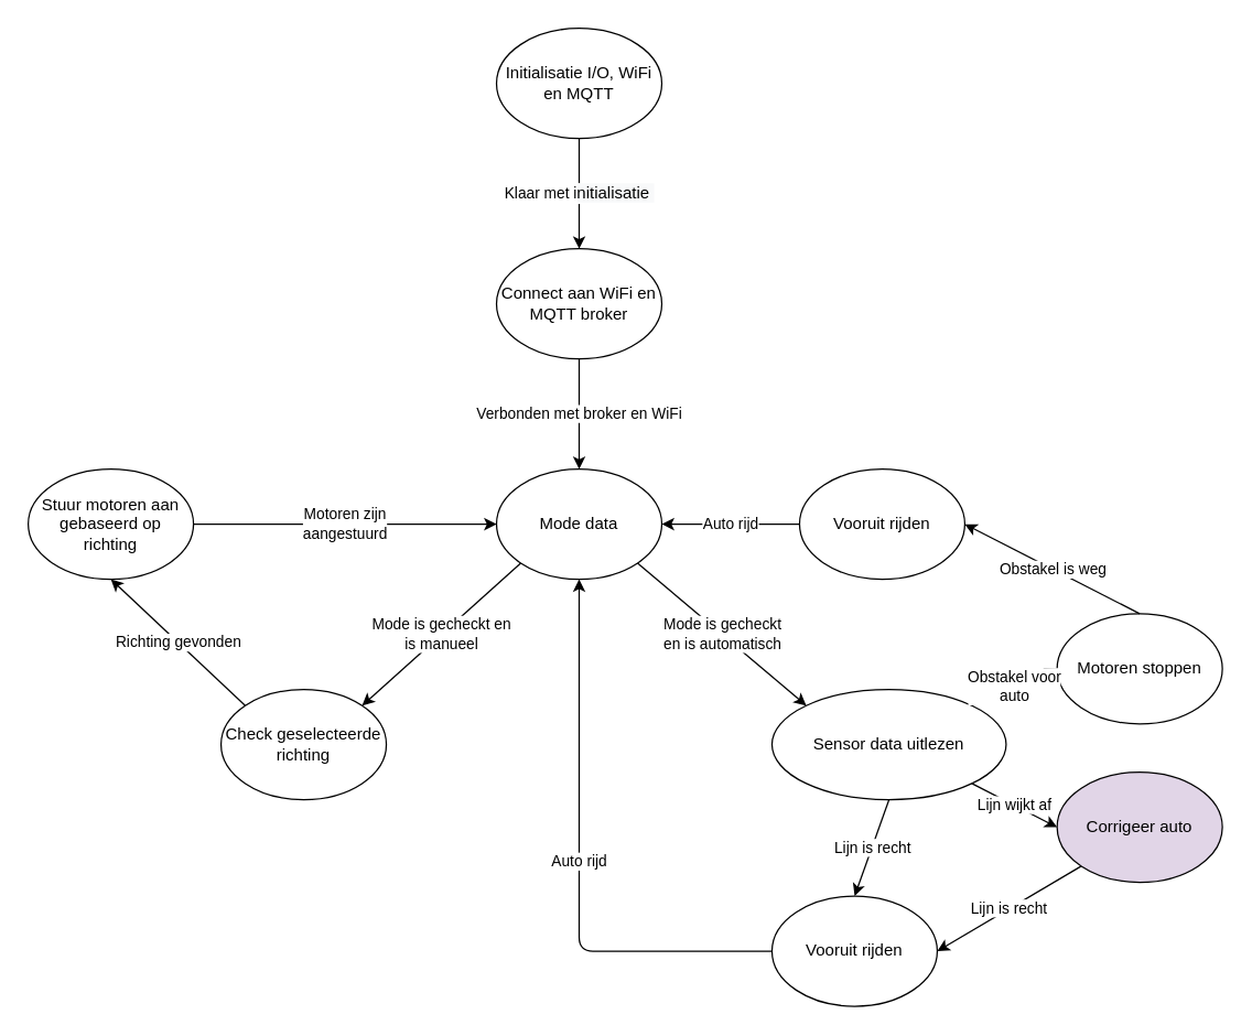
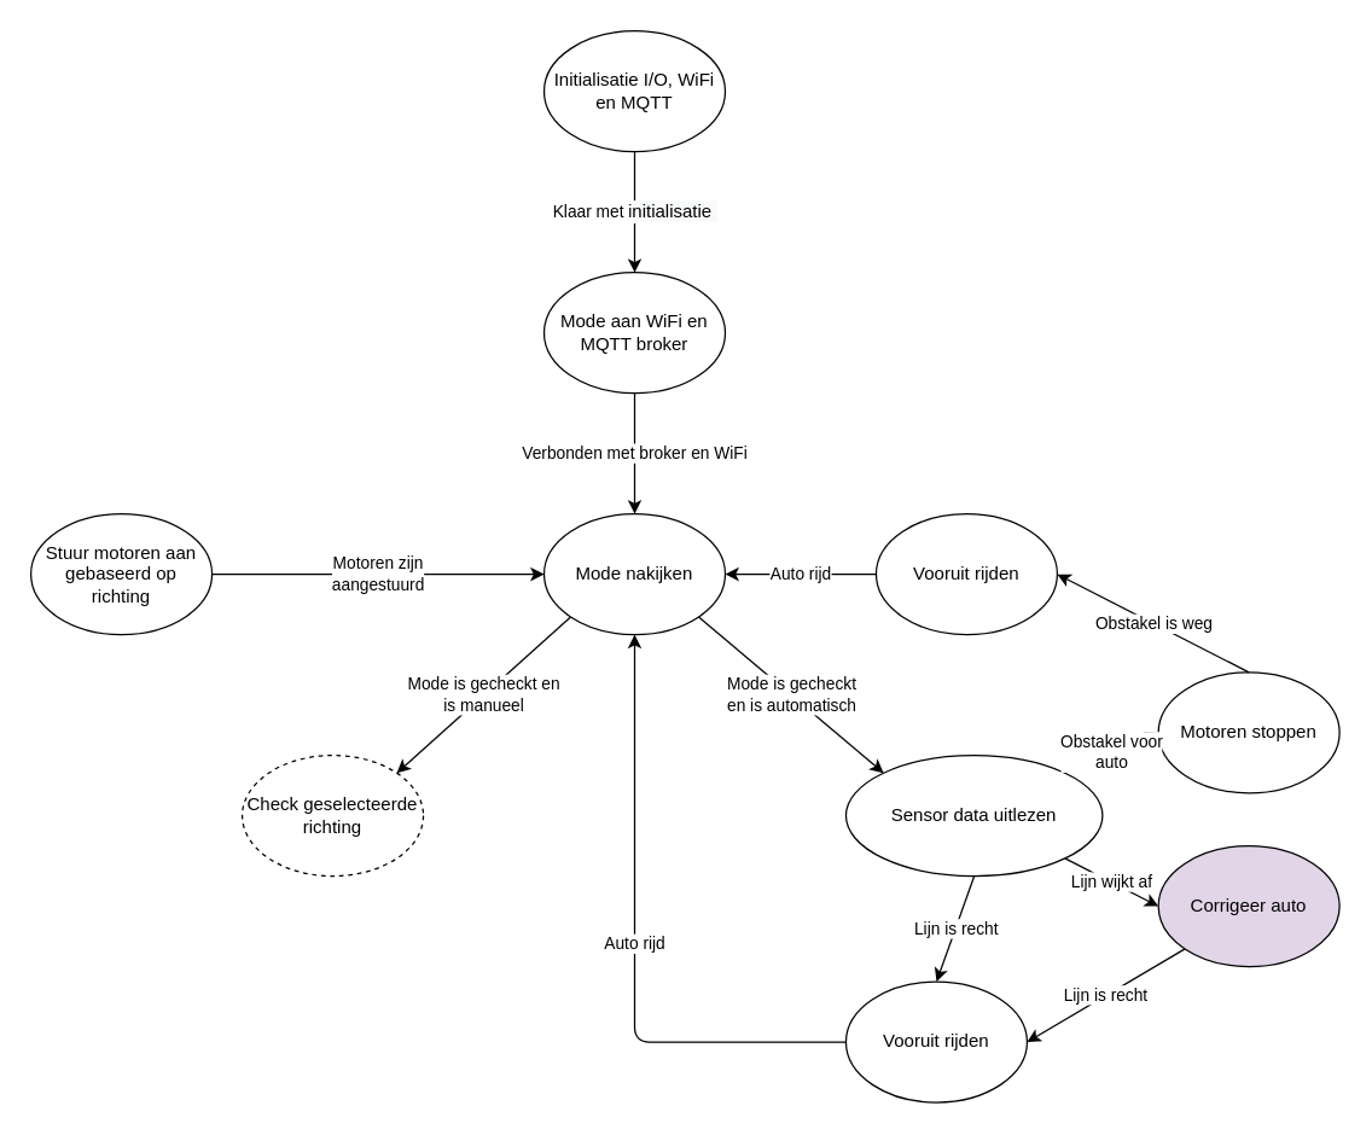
  <mxCell id="0" />
  <mxCell id="1" parent="0" />
  <mxCell id="2" value="Klaar met i&lt;span style=&quot;font-size: 12px ; background-color: rgb(248 , 249 , 250)&quot;&gt;nitialisatie&amp;nbsp;&lt;/span&gt;" style="edgeStyle=orthogonalEdgeStyle;rounded=0;orthogonalLoop=1;jettySize=auto;html=1;" edge="1" parent="1" source="3" target="5"><mxGeometry relative="1" as="geometry" /></mxCell>
  <mxCell id="3" value="&lt;span&gt;Initialisatie I/O, WiFi en MQTT&lt;/span&gt;" style="ellipse;whiteSpace=wrap;html=1;" vertex="1" parent="1"><mxGeometry x="360" y="20" width="120" height="80" as="geometry" /></mxCell>
  <mxCell id="4" value="Verbonden met broker en WiFi" style="edgeStyle=orthogonalEdgeStyle;rounded=0;orthogonalLoop=1;jettySize=auto;html=1;" edge="1" parent="1" source="5"><mxGeometry relative="1" as="geometry"><mxPoint x="420" y="340" as="targetPoint" /></mxGeometry></mxCell>
- <mxCell id="5" value="&lt;span&gt;Connect aan WiFi en MQTT broker&lt;/span&gt;" style="ellipse;whiteSpace=wrap;html=1;" vertex="1" parent="1"><mxGeometry x="360" y="180" width="120" height="80" as="geometry" /></mxCell>
- <mxCell id="6" value="Mode data" style="ellipse;whiteSpace=wrap;html=1;" vertex="1" parent="1"><mxGeometry x="360" y="340" width="120" height="80" as="geometry" /></mxCell>
+ <mxCell id="5" value="&lt;span&gt;Mode aan WiFi en MQTT broker&lt;/span&gt;" style="ellipse;whiteSpace=wrap;html=1;" vertex="1" parent="1"><mxGeometry x="360" y="180" width="120" height="80" as="geometry" /></mxCell>
+ <mxCell id="6" value="Mode nakijken" style="ellipse;whiteSpace=wrap;html=1;" vertex="1" parent="1"><mxGeometry x="360" y="340" width="120" height="80" as="geometry" /></mxCell>
  <mxCell id="7" value="Sensor data uitlezen" style="ellipse;whiteSpace=wrap;html=1;" vertex="1" parent="1"><mxGeometry x="560" y="500" width="170" height="80" as="geometry" /></mxCell>
  <mxCell id="8" value="Mode is gecheckt&lt;br&gt;en is automatisch" style="endArrow=classic;html=1;entryX=0;entryY=0;entryDx=0;entryDy=0;exitX=1;exitY=1;exitDx=0;exitDy=0;" edge="1" parent="1" source="6" target="7"><mxGeometry width="50" height="50" relative="1" as="geometry"><mxPoint x="210" y="550" as="sourcePoint" /><mxPoint x="260" y="500" as="targetPoint" /></mxGeometry></mxCell>
- <mxCell id="9" value="Check geselecteerde richting" style="ellipse;whiteSpace=wrap;html=1;" vertex="1" parent="1"><mxGeometry x="160" y="500" width="120" height="80" as="geometry" /></mxCell>
+ <mxCell id="9" value="Check geselecteerde richting" style="ellipse;whiteSpace=wrap;html=1;dashed=1;" vertex="1" parent="1"><mxGeometry x="160" y="500" width="120" height="80" as="geometry" /></mxCell>
  <mxCell id="10" value="Mode is gecheckt en &lt;br&gt;is manueel" style="endArrow=classic;html=1;entryX=1;entryY=0;entryDx=0;entryDy=0;exitX=0;exitY=1;exitDx=0;exitDy=0;" edge="1" parent="1" source="6" target="9"><mxGeometry width="50" height="50" relative="1" as="geometry"><mxPoint x="210" y="550" as="sourcePoint" /><mxPoint x="260" y="500" as="targetPoint" /></mxGeometry></mxCell>
  <mxCell id="11" value="Stuur motoren aan gebaseerd op &lt;br&gt;richting" style="ellipse;whiteSpace=wrap;html=1;" vertex="1" parent="1"><mxGeometry x="20" y="340" width="120" height="80" as="geometry" /></mxCell>
  <mxCell id="12" value="Motoren zijn &lt;br&gt;aangestuurd" style="endArrow=classic;html=1;exitX=1;exitY=0.5;exitDx=0;exitDy=0;entryX=0;entryY=0.5;entryDx=0;entryDy=0;" edge="1" parent="1" source="11" target="6"><mxGeometry width="50" height="50" relative="1" as="geometry"><mxPoint x="80" y="510" as="sourcePoint" /><mxPoint x="130" y="460" as="targetPoint" /></mxGeometry></mxCell>
- <mxCell id="13" value="Richting gevonden" style="endArrow=classic;html=1;entryX=0.5;entryY=1;entryDx=0;entryDy=0;exitX=0;exitY=0;exitDx=0;exitDy=0;" edge="1" parent="1" source="9" target="11"><mxGeometry width="50" height="50" relative="1" as="geometry"><mxPoint x="150" y="500" as="sourcePoint" /><mxPoint x="200" y="450" as="targetPoint" /></mxGeometry></mxCell>
  <mxCell id="14" value="Corrigeer auto" style="ellipse;whiteSpace=wrap;html=1;fillColor=#e1d5e7;" vertex="1" parent="1"><mxGeometry x="767" y="560" width="120" height="80" as="geometry" /></mxCell>
  <mxCell id="15" value="Lijn wijkt af" style="endArrow=classic;html=1;entryX=0;entryY=0.5;entryDx=0;entryDy=0;exitX=1;exitY=1;exitDx=0;exitDy=0;" edge="1" parent="1" source="7" target="14"><mxGeometry width="50" height="50" relative="1" as="geometry"><mxPoint x="700" y="570" as="sourcePoint" /><mxPoint x="750" y="520" as="targetPoint" /></mxGeometry></mxCell>
  <mxCell id="16" value="Motoren stoppen" style="ellipse;whiteSpace=wrap;html=1;" vertex="1" parent="1"><mxGeometry x="767" y="445" width="120" height="80" as="geometry" /></mxCell>
  <mxCell id="17" value="Obstakel voor&lt;br&gt;auto" style="endArrow=classic;html=1;entryX=0;entryY=0.5;entryDx=0;entryDy=0;exitX=1;exitY=0;exitDx=0;exitDy=0;" edge="1" parent="1" source="7" target="16"><mxGeometry width="50" height="50" relative="1" as="geometry"><mxPoint x="480" y="590" as="sourcePoint" /><mxPoint x="530" y="540" as="targetPoint" /></mxGeometry></mxCell>
  <mxCell id="18" value="Vooruit rijden" style="ellipse;whiteSpace=wrap;html=1;" vertex="1" parent="1"><mxGeometry x="560" y="650" width="120" height="80" as="geometry" /></mxCell>
  <mxCell id="19" value="Lijn is recht" style="endArrow=classic;html=1;entryX=0.5;entryY=0;entryDx=0;entryDy=0;exitX=0.5;exitY=1;exitDx=0;exitDy=0;" edge="1" parent="1" source="7" target="18"><mxGeometry width="50" height="50" relative="1" as="geometry"><mxPoint x="490" y="610" as="sourcePoint" /><mxPoint x="540" y="560" as="targetPoint" /></mxGeometry></mxCell>
  <mxCell id="20" value="Vooruit rijden" style="ellipse;whiteSpace=wrap;html=1;" vertex="1" parent="1"><mxGeometry x="580" y="340" width="120" height="80" as="geometry" /></mxCell>
  <mxCell id="21" value="Obstakel is weg" style="endArrow=classic;html=1;entryX=1;entryY=0.5;entryDx=0;entryDy=0;exitX=0.5;exitY=0;exitDx=0;exitDy=0;" edge="1" parent="1" source="16" target="20"><mxGeometry width="50" height="50" relative="1" as="geometry"><mxPoint x="490" y="610" as="sourcePoint" /><mxPoint x="540" y="560" as="targetPoint" /></mxGeometry></mxCell>
  <mxCell id="22" value="Lijn is recht" style="endArrow=classic;html=1;entryX=1;entryY=0.5;entryDx=0;entryDy=0;exitX=0;exitY=1;exitDx=0;exitDy=0;" edge="1" parent="1" source="14" target="18"><mxGeometry width="50" height="50" relative="1" as="geometry"><mxPoint x="430" y="670" as="sourcePoint" /><mxPoint x="480" y="620" as="targetPoint" /></mxGeometry></mxCell>
  <mxCell id="23" value="Auto rijd" style="endArrow=classic;html=1;entryX=0.5;entryY=1;entryDx=0;entryDy=0;exitX=0;exitY=0.5;exitDx=0;exitDy=0;" edge="1" parent="1" source="18" target="6"><mxGeometry width="50" height="50" relative="1" as="geometry"><mxPoint x="460" y="570" as="sourcePoint" /><mxPoint x="510" y="520" as="targetPoint" /><Array as="points"><mxPoint x="420" y="690" /></Array></mxGeometry></mxCell>
  <mxCell id="24" value="Auto rijd" style="endArrow=classic;html=1;entryX=1;entryY=0.5;entryDx=0;entryDy=0;exitX=0;exitY=0.5;exitDx=0;exitDy=0;" edge="1" parent="1" source="20" target="6"><mxGeometry width="50" height="50" relative="1" as="geometry"><mxPoint x="540" y="320" as="sourcePoint" /><mxPoint x="510" y="520" as="targetPoint" /></mxGeometry></mxCell>
